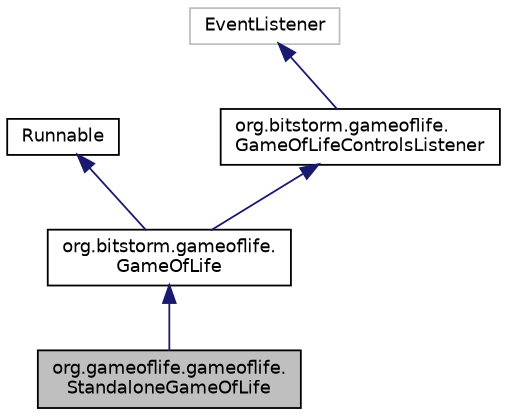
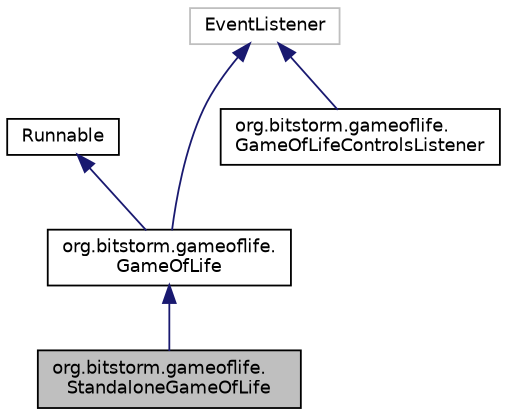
  digraph {
    node [color=black fillcolor=white fontname=Helvetica fontsize=10 shape=record style=filled]
    edge [color=midnightblue dir=back fontname=Helvetica fontsize=10 labelfontname=Helvetica labelfontsize=10 style=solid]
-   n1 [fillcolor=grey75 fontcolor=black height=0.2 label="org.gameoflife.gameoflife.\lStandaloneGameOfLife" width=0.4]
+   n1 [fillcolor=grey75 fontcolor=black height=0.2 label="org.bitstorm.gameoflife.\lStandaloneGameOfLife" width=0.4]
    n2 [height=0.2 label="org.bitstorm.gameoflife.\lGameOfLife" width=0.4]
    n3 [height=0.2 label=Runnable width=0.4]
    n4 [height=0.2 label="org.bitstorm.gameoflife.\lGameOfLifeControlsListener" width=0.4]
    n5 [color=grey75 height=0.2 label=EventListener width=0.4]
    n2 -> n1
    n3 -> n2
-   n4 -> n2
+   n5 -> n2
    n5 -> n4
  }
